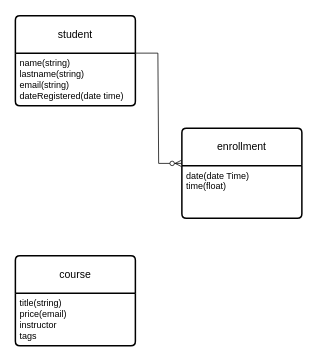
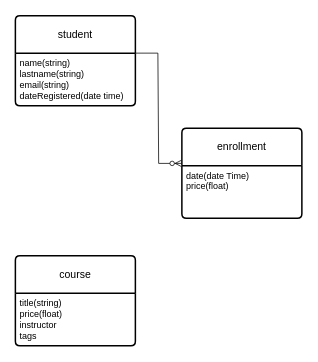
  <mxCell id="0" />
  <mxCell id="1" parent="0" />
  <mxCell id="2" value="student" style="swimlane;childLayout=stackLayout;horizontal=1;startSize=50;horizontalStack=0;rounded=1;fontSize=14;fontStyle=0;strokeWidth=2;resizeParent=0;resizeLast=1;shadow=0;dashed=0;align=center;arcSize=4;whiteSpace=wrap;html=1;fillColor=#FFFFFF;" vertex="1" parent="1"><mxGeometry x="20" y="20" width="160" height="120" as="geometry" /></mxCell>
  <mxCell id="3" value="name(string)&lt;br&gt;lastname(string)&lt;br&gt;email(string)&lt;br&gt;dateRegistered(date time)" style="align=left;strokeColor=none;fillColor=none;spacingLeft=4;fontSize=12;verticalAlign=top;resizable=0;rotatable=0;part=1;html=1;" vertex="1" parent="2"><mxGeometry y="50" width="160" height="70" as="geometry" /></mxCell>
  <mxCell id="4" value="course&lt;br&gt;" style="swimlane;childLayout=stackLayout;horizontal=1;startSize=50;horizontalStack=0;rounded=1;fontSize=14;fontStyle=0;strokeWidth=2;resizeParent=0;resizeLast=1;shadow=0;dashed=0;align=center;arcSize=4;whiteSpace=wrap;html=1;" vertex="1" parent="1"><mxGeometry x="20" y="340" width="160" height="120" as="geometry" /></mxCell>
- <mxCell id="5" value="title(string)&lt;br&gt;price(email)&lt;br&gt;instructor&amp;nbsp;&lt;br&gt;tags" style="align=left;strokeColor=none;fillColor=none;spacingLeft=4;fontSize=12;verticalAlign=top;resizable=0;rotatable=0;part=1;html=1;" vertex="1" parent="4"><mxGeometry y="50" width="160" height="70" as="geometry" /></mxCell>
+ <mxCell id="5" value="title(string)&lt;br&gt;price(float)&lt;br&gt;instructor&amp;nbsp;&lt;br&gt;tags" style="align=left;strokeColor=none;fillColor=none;spacingLeft=4;fontSize=12;verticalAlign=top;resizable=0;rotatable=0;part=1;html=1;" vertex="1" parent="4"><mxGeometry y="50" width="160" height="70" as="geometry" /></mxCell>
  <mxCell id="6" value="enrollment" style="swimlane;childLayout=stackLayout;horizontal=1;startSize=50;horizontalStack=0;rounded=1;fontSize=14;fontStyle=0;strokeWidth=2;resizeParent=0;resizeLast=1;shadow=0;dashed=0;align=center;arcSize=4;whiteSpace=wrap;html=1;" vertex="1" parent="1"><mxGeometry x="242" y="170" width="160" height="120" as="geometry" /></mxCell>
- <mxCell id="7" value="date(date Time)&lt;br&gt;time(float)" style="align=left;strokeColor=none;fillColor=none;spacingLeft=4;fontSize=12;verticalAlign=top;resizable=0;rotatable=0;part=1;html=1;" vertex="1" parent="6"><mxGeometry y="50" width="160" height="70" as="geometry" /></mxCell>
+ <mxCell id="7" value="date(date Time)&lt;br&gt;price(float)" style="align=left;strokeColor=none;fillColor=none;spacingLeft=4;fontSize=12;verticalAlign=top;resizable=0;rotatable=0;part=1;html=1;" vertex="1" parent="6"><mxGeometry y="50" width="160" height="70" as="geometry" /></mxCell>
  <mxCell id="8" value="" style="edgeStyle=entityRelationEdgeStyle;fontSize=12;html=1;endArrow=ERzeroToMany;endFill=1;rounded=0;entryX=-0.006;entryY=0.392;entryDx=0;entryDy=0;entryPerimeter=0;" edge="1" parent="1" target="6"><mxGeometry width="100" height="100" relative="1" as="geometry"><mxPoint x="180" y="70" as="sourcePoint" /><mxPoint x="280" y="-30" as="targetPoint" /></mxGeometry></mxCell>
